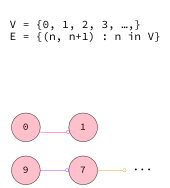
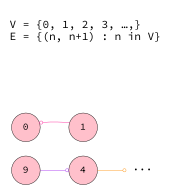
  digraph {
    fontname="Source Code Pro"
    label="\lV = {0, 1, 2, 3, …,}\lE = {(n, n+1) : n in V}\l "
    labelloc=t
    rankdir=LR
    node [fillcolor=pink fontcolor=black fontname="Source Code Pro" fontsize=12 penwidth=0.5 shape=circle style=filled]
    edge [arrowhead=odot arrowsize=0.5 fontname="Source Code Pro" penwidth=0.5]
    n1 [fontsize=14 height=0.5 label="···" shape=plaintext style=none width=0.5]
    0 [height=0.5 width=0.5]
    1 [height=0.5 width=0.5]
    n4 [height=0.5 label=9 width=0.5]
-   4 [height=0.5 width=0.5 label=7]
-   0 -> 1 [color=deeppink]
+   4 [height=0.5 width=0.5]
+   1 -> 0 [color=deeppink]
    n4 -> 4 [color=purple]
    4 -> n1 [color=darkorange]
  }
